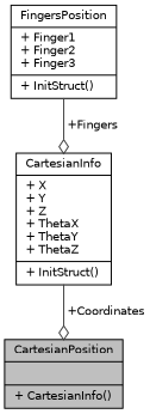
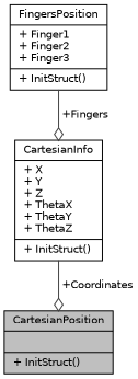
  digraph {
    node [color=black fillcolor=white fontname=Helvetica fontsize=10 shape=record style=filled]
    edge [arrowhead=odiamond color=grey25 fontname=Helvetica fontsize=10 labelfontname=Helvetica labelfontsize=10 style=solid]
-   n1 [fillcolor=grey75 fontcolor=black height=0.2 label="{CartesianPosition\n||+ CartesianInfo()\l}" width=0.4]
+   n1 [fillcolor=grey75 fontcolor=black height=0.2 label="{CartesianPosition\n||+ InitStruct()\l}" width=0.4]
    n2 [height=0.2 label="{CartesianInfo\n|+ X\l+ Y\l+ Z\l+ ThetaX\l+ ThetaY\l+ ThetaZ\l|+ InitStruct()\l}" width=0.4]
    n3 [height=0.2 label="{FingersPosition\n|+ Finger1\l+ Finger2\l+ Finger3\l|+ InitStruct()\l}" width=0.4]
    n2 -> n1 [label=" +Coordinates"]
    n3 -> n2 [label=" +Fingers"]
  }
